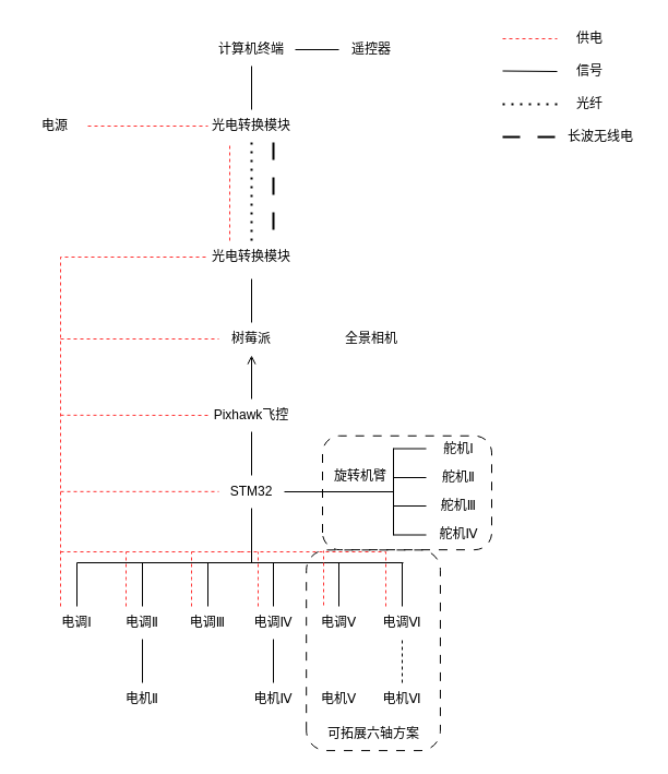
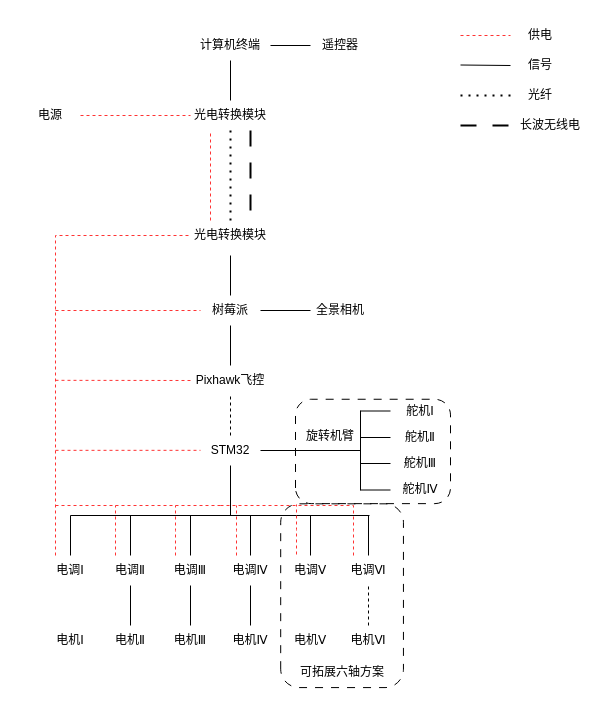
  <mxCell id="0" />
  <mxCell id="1" parent="0" />
  <mxCell id="2" value="计算机终端" style="text;html=1;align=center;verticalAlign=middle;whiteSpace=wrap;rounded=0;" parent="1" vertex="1"><mxGeometry x="190" y="30" width="80" height="30" as="geometry" /></mxCell>
  <mxCell id="3" value="遥控器" style="text;html=1;align=center;verticalAlign=middle;whiteSpace=wrap;rounded=0;" parent="1" vertex="1"><mxGeometry x="310" y="30" width="60" height="30" as="geometry" /></mxCell>
  <mxCell id="4" value="树莓派" style="text;html=1;align=center;verticalAlign=middle;whiteSpace=wrap;rounded=0;" parent="1" vertex="1"><mxGeometry x="200" y="295" width="60" height="30" as="geometry" /></mxCell>
  <mxCell id="5" value="全景相机" style="text;html=1;align=center;verticalAlign=middle;whiteSpace=wrap;rounded=0;" parent="1" vertex="1"><mxGeometry x="310" y="295" width="60" height="30" as="geometry" /></mxCell>
  <mxCell id="6" value="Pixhawk飞控" style="text;html=1;align=center;verticalAlign=middle;whiteSpace=wrap;rounded=0;" parent="1" vertex="1"><mxGeometry x="190" y="365" width="80" height="30" as="geometry" /></mxCell>
  <mxCell id="7" value="STM32" style="text;html=1;align=center;verticalAlign=middle;whiteSpace=wrap;rounded=0;" parent="1" vertex="1"><mxGeometry x="200" y="435" width="60" height="30" as="geometry" /></mxCell>
  <mxCell id="8" value="电调Ⅰ" style="text;html=1;align=center;verticalAlign=middle;whiteSpace=wrap;rounded=0;" parent="1" vertex="1"><mxGeometry x="40" y="555" width="60" height="30" as="geometry" /></mxCell>
+ <mxCell id="9" value="电机Ⅰ" style="text;html=1;align=center;verticalAlign=middle;whiteSpace=wrap;rounded=0;" parent="1" vertex="1"><mxGeometry x="40" y="625" width="60" height="30" as="geometry" /></mxCell>
  <mxCell id="10" value="电调Ⅱ" style="text;html=1;align=center;verticalAlign=middle;whiteSpace=wrap;rounded=0;" parent="1" vertex="1"><mxGeometry x="100" y="555" width="60" height="30" as="geometry" /></mxCell>
  <mxCell id="11" value="电机Ⅱ" style="text;html=1;align=center;verticalAlign=middle;whiteSpace=wrap;rounded=0;" parent="1" vertex="1"><mxGeometry x="100" y="625" width="60" height="30" as="geometry" /></mxCell>
  <mxCell id="12" value="电调Ⅲ" style="text;html=1;align=center;verticalAlign=middle;whiteSpace=wrap;rounded=0;" parent="1" vertex="1"><mxGeometry x="160" y="555" width="60" height="30" as="geometry" /></mxCell>
+ <mxCell id="13" value="电机Ⅲ" style="text;html=1;align=center;verticalAlign=middle;whiteSpace=wrap;rounded=0;" parent="1" vertex="1"><mxGeometry x="160" y="625" width="60" height="30" as="geometry" /></mxCell>
  <mxCell id="14" value="电调Ⅳ" style="text;html=1;align=center;verticalAlign=middle;whiteSpace=wrap;rounded=0;" parent="1" vertex="1"><mxGeometry x="220" y="555" width="60" height="30" as="geometry" /></mxCell>
  <mxCell id="15" value="电机Ⅳ" style="text;html=1;align=center;verticalAlign=middle;whiteSpace=wrap;rounded=0;" parent="1" vertex="1"><mxGeometry x="220" y="625" width="60" height="30" as="geometry" /></mxCell>
  <mxCell id="16" value="电调Ⅴ" style="text;html=1;align=center;verticalAlign=middle;whiteSpace=wrap;rounded=0;" parent="1" vertex="1"><mxGeometry x="280" y="555" width="60" height="30" as="geometry" /></mxCell>
  <mxCell id="17" value="电机Ⅴ" style="text;html=1;align=center;verticalAlign=middle;whiteSpace=wrap;rounded=0;" parent="1" vertex="1"><mxGeometry x="280" y="625" width="60" height="30" as="geometry" /></mxCell>
  <mxCell id="18" value="电调Ⅵ" style="text;html=1;align=center;verticalAlign=middle;whiteSpace=wrap;rounded=0;" parent="1" vertex="1"><mxGeometry x="338" y="555" width="60" height="30" as="geometry" /></mxCell>
  <mxCell id="19" value="电机Ⅵ" style="text;html=1;align=center;verticalAlign=middle;whiteSpace=wrap;rounded=0;" parent="1" vertex="1"><mxGeometry x="338" y="625" width="60" height="30" as="geometry" /></mxCell>
  <mxCell id="20" value="舵机Ⅰ" style="text;html=1;align=center;verticalAlign=middle;whiteSpace=wrap;rounded=0;direction=east;" parent="1" vertex="1"><mxGeometry x="390" y="395.5" width="60" height="30" as="geometry" /></mxCell>
  <mxCell id="21" value="舵机Ⅱ" style="text;html=1;align=center;verticalAlign=middle;whiteSpace=wrap;rounded=0;direction=east;" parent="1" vertex="1"><mxGeometry x="390" y="422" width="60" height="30" as="geometry" /></mxCell>
  <mxCell id="22" value="舵机Ⅲ" style="text;html=1;align=center;verticalAlign=middle;whiteSpace=wrap;rounded=0;direction=east;" parent="1" vertex="1"><mxGeometry x="390" y="448" width="60" height="30" as="geometry" /></mxCell>
  <mxCell id="23" value="舵机Ⅳ" style="text;html=1;align=center;verticalAlign=middle;whiteSpace=wrap;rounded=0;direction=east;" parent="1" vertex="1"><mxGeometry x="390" y="474" width="60" height="30" as="geometry" /></mxCell>
  <mxCell id="24" value="" style="endArrow=none;html=1;rounded=0;entryX=0.5;entryY=1;entryDx=0;entryDy=0;exitX=0.5;exitY=0;exitDx=0;exitDy=0;" parent="1" source="11" target="10" edge="1"><mxGeometry width="50" height="50" relative="1" as="geometry"><mxPoint x="98" y="725" as="sourcePoint" /><mxPoint x="148" y="675" as="targetPoint" /></mxGeometry></mxCell>
+ <mxCell id="25" value="" style="endArrow=none;html=1;rounded=0;entryX=0.5;entryY=1;entryDx=0;entryDy=0;exitX=0.5;exitY=0;exitDx=0;exitDy=0;" parent="1" source="13" target="12" edge="1"><mxGeometry width="50" height="50" relative="1" as="geometry"><mxPoint x="158" y="715" as="sourcePoint" /><mxPoint x="208" y="665" as="targetPoint" /></mxGeometry></mxCell>
  <mxCell id="26" value="" style="endArrow=none;html=1;rounded=0;entryX=0.5;entryY=1;entryDx=0;entryDy=0;exitX=0.5;exitY=0;exitDx=0;exitDy=0;" parent="1" source="15" target="14" edge="1"><mxGeometry width="50" height="50" relative="1" as="geometry"><mxPoint x="228" y="725" as="sourcePoint" /><mxPoint x="278" y="675" as="targetPoint" /></mxGeometry></mxCell>
  <mxCell id="27" value="" style="endArrow=none;html=1;rounded=0;entryX=0.5;entryY=1;entryDx=0;entryDy=0;exitX=0.5;exitY=0;exitDx=0;exitDy=0;dashed=1;" parent="1" source="19" target="18" edge="1"><mxGeometry width="50" height="50" relative="1" as="geometry"><mxPoint x="368" y="725" as="sourcePoint" /><mxPoint x="418" y="675" as="targetPoint" /></mxGeometry></mxCell>
  <mxCell id="28" value="" style="endArrow=none;html=1;rounded=0;entryX=0.5;entryY=1;entryDx=0;entryDy=0;exitX=0.5;exitY=0;exitDx=0;exitDy=0;" parent="1" edge="1"><mxGeometry width="50" height="50" relative="1" as="geometry"><mxPoint x="70" y="555" as="sourcePoint" /><mxPoint x="230" y="465" as="targetPoint" /><Array as="points"><mxPoint x="70" y="515" /><mxPoint x="230" y="515" /></Array></mxGeometry></mxCell>
  <mxCell id="29" value="" style="endArrow=none;html=1;rounded=0;exitX=0;exitY=0.5;exitDx=0;exitDy=0;" parent="1" source="22" edge="1"><mxGeometry width="50" height="50" relative="1" as="geometry"><mxPoint x="110" y="400.5" as="sourcePoint" /><mxPoint x="360" y="463" as="targetPoint" /></mxGeometry></mxCell>
  <mxCell id="30" value="" style="endArrow=none;html=1;rounded=0;exitX=0;exitY=0.5;exitDx=0;exitDy=0;" parent="1" source="21" edge="1"><mxGeometry width="50" height="50" relative="1" as="geometry"><mxPoint x="110" y="400.5" as="sourcePoint" /><mxPoint x="360" y="437" as="targetPoint" /></mxGeometry></mxCell>
  <mxCell id="31" value="" style="endArrow=none;html=1;rounded=0;exitX=0;exitY=0.5;exitDx=0;exitDy=0;" parent="1" edge="1"><mxGeometry width="50" height="50" relative="1" as="geometry"><mxPoint x="390" y="410.5" as="sourcePoint" /><mxPoint x="360" y="410.5" as="targetPoint" /></mxGeometry></mxCell>
  <mxCell id="32" value="" style="endArrow=none;html=1;rounded=0;exitX=0.5;exitY=0;exitDx=0;exitDy=0;" parent="1" source="18" edge="1"><mxGeometry width="50" height="50" relative="1" as="geometry"><mxPoint x="388" y="465" as="sourcePoint" /><mxPoint x="368" y="515" as="targetPoint" /></mxGeometry></mxCell>
  <mxCell id="33" value="" style="endArrow=none;html=1;rounded=0;exitX=0.5;exitY=0;exitDx=0;exitDy=0;" parent="1" source="16" edge="1"><mxGeometry width="50" height="50" relative="1" as="geometry"><mxPoint x="310" y="550" as="sourcePoint" /><mxPoint x="310" y="515" as="targetPoint" /></mxGeometry></mxCell>
  <mxCell id="34" value="" style="endArrow=none;html=1;rounded=0;exitX=0.5;exitY=0;exitDx=0;exitDy=0;" parent="1" source="14" edge="1"><mxGeometry width="50" height="50" relative="1" as="geometry"><mxPoint x="328" y="435" as="sourcePoint" /><mxPoint x="250" y="515" as="targetPoint" /></mxGeometry></mxCell>
  <mxCell id="35" value="" style="endArrow=none;html=1;rounded=0;exitX=0.5;exitY=0;exitDx=0;exitDy=0;" parent="1" source="12" edge="1"><mxGeometry width="50" height="50" relative="1" as="geometry"><mxPoint x="190" y="550" as="sourcePoint" /><mxPoint x="190" y="515" as="targetPoint" /></mxGeometry></mxCell>
  <mxCell id="36" value="" style="endArrow=none;html=1;rounded=0;exitX=0.5;exitY=0;exitDx=0;exitDy=0;" parent="1" source="10" edge="1"><mxGeometry width="50" height="50" relative="1" as="geometry"><mxPoint x="328" y="435" as="sourcePoint" /><mxPoint x="130" y="515" as="targetPoint" /></mxGeometry></mxCell>
- <mxCell id="37" value="" style="endArrow=none;html=1;rounded=0;entryX=0.5;entryY=1;entryDx=0;entryDy=0;exitX=0.5;exitY=0;exitDx=0;exitDy=0;" parent="1" source="7" target="6" edge="1"><mxGeometry width="50" height="50" relative="1" as="geometry"><mxPoint x="220" y="435" as="sourcePoint" /><mxPoint x="270" y="385" as="targetPoint" /></mxGeometry></mxCell>
- <mxCell id="38" value="" style="endArrow=open;html=1;rounded=0;entryX=0.5;entryY=1;entryDx=0;entryDy=0;exitX=0.5;exitY=0;exitDx=0;exitDy=0;" parent="1" source="6" target="4" edge="1"><mxGeometry width="50" height="50" relative="1" as="geometry"><mxPoint x="390" y="425" as="sourcePoint" /><mxPoint x="440" y="375" as="targetPoint" /></mxGeometry></mxCell>
+ <mxCell id="37" value="" style="endArrow=none;html=1;rounded=0;entryX=0.5;entryY=1;entryDx=0;entryDy=0;exitX=0.5;exitY=0;exitDx=0;exitDy=0;dashed=1;" parent="1" source="7" target="6" edge="1"><mxGeometry width="50" height="50" relative="1" as="geometry"><mxPoint x="220" y="435" as="sourcePoint" /><mxPoint x="270" y="385" as="targetPoint" /></mxGeometry></mxCell>
+ <mxCell id="38" value="" style="endArrow=none;html=1;rounded=0;entryX=0.5;entryY=1;entryDx=0;entryDy=0;exitX=0.5;exitY=0;exitDx=0;exitDy=0;" parent="1" source="6" target="4" edge="1"><mxGeometry width="50" height="50" relative="1" as="geometry"><mxPoint x="390" y="425" as="sourcePoint" /><mxPoint x="440" y="375" as="targetPoint" /></mxGeometry></mxCell>
  <mxCell id="39" value="" style="endArrow=none;html=1;rounded=0;entryX=0.5;entryY=1;entryDx=0;entryDy=0;exitX=0.5;exitY=0;exitDx=0;exitDy=0;" parent="1" source="4" edge="1"><mxGeometry width="50" height="50" relative="1" as="geometry"><mxPoint x="55" y="285" as="sourcePoint" /><mxPoint x="230" y="255" as="targetPoint" /></mxGeometry></mxCell>
  <mxCell id="40" value="" style="endArrow=none;html=1;rounded=0;exitX=1;exitY=0.5;exitDx=0;exitDy=0;entryX=0;entryY=0.5;entryDx=0;entryDy=0;" parent="1" source="2" target="3" edge="1"><mxGeometry width="50" height="50" relative="1" as="geometry"><mxPoint x="475" y="110" as="sourcePoint" /><mxPoint x="525" y="60" as="targetPoint" /></mxGeometry></mxCell>
+ <mxCell id="41" value="" style="endArrow=none;html=1;rounded=0;entryX=0;entryY=0.5;entryDx=0;entryDy=0;exitX=1;exitY=0.5;exitDx=0;exitDy=0;" parent="1" source="4" target="5" edge="1"><mxGeometry width="50" height="50" relative="1" as="geometry"><mxPoint x="220" y="435" as="sourcePoint" /><mxPoint x="280" y="365" as="targetPoint" /></mxGeometry></mxCell>
  <mxCell id="42" value="" style="endArrow=none;dashed=1;html=1;rounded=0;exitX=0.25;exitY=0;exitDx=0;exitDy=0;strokeColor=#FF3333;entryX=0;entryY=0.5;entryDx=0;entryDy=0;" parent="1" source="8" target="52" edge="1"><mxGeometry width="50" height="50" relative="1" as="geometry"><mxPoint x="-5" y="465" as="sourcePoint" /><mxPoint x="170" y="235" as="targetPoint" /><Array as="points"><mxPoint x="55" y="235" /></Array></mxGeometry></mxCell>
  <mxCell id="43" value="" style="endArrow=none;dashed=1;html=1;rounded=0;strokeColor=#FF3333;" parent="1" edge="1"><mxGeometry width="50" height="50" relative="1" as="geometry"><mxPoint x="220" y="505" as="sourcePoint" /><mxPoint x="55" y="505" as="targetPoint" /><Array as="points"><mxPoint x="210" y="505" /></Array></mxGeometry></mxCell>
  <mxCell id="44" value="" style="endArrow=none;dashed=1;html=1;rounded=0;strokeColor=#FF3333;exitX=0.25;exitY=0;exitDx=0;exitDy=0;" parent="1" source="18" edge="1"><mxGeometry width="50" height="50" relative="1" as="geometry"><mxPoint x="360" y="556" as="sourcePoint" /><mxPoint x="220" y="505" as="targetPoint" /><Array as="points"><mxPoint x="353" y="530" /><mxPoint x="353" y="505" /></Array></mxGeometry></mxCell>
  <mxCell id="45" value="" style="endArrow=none;dashed=1;html=1;rounded=0;entryX=0;entryY=0.5;entryDx=0;entryDy=0;strokeColor=#FF3333;" parent="1" target="4" edge="1"><mxGeometry width="50" height="50" relative="1" as="geometry"><mxPoint x="55" y="310" as="sourcePoint" /><mxPoint x="195" y="310" as="targetPoint" /></mxGeometry></mxCell>
  <mxCell id="46" value="" style="endArrow=none;dashed=1;html=1;rounded=0;entryX=0;entryY=0.5;entryDx=0;entryDy=0;strokeColor=#FF3333;" parent="1" target="49" edge="1"><mxGeometry width="50" height="50" relative="1" as="geometry"><mxPoint x="460" y="35" as="sourcePoint" /><mxPoint x="510" y="34.5" as="targetPoint" /></mxGeometry></mxCell>
  <mxCell id="47" value="" style="endArrow=none;html=1;rounded=0;entryX=0;entryY=0.5;entryDx=0;entryDy=0;" parent="1" target="48" edge="1"><mxGeometry width="50" height="50" relative="1" as="geometry"><mxPoint x="460" y="64.5" as="sourcePoint" /><mxPoint x="520" y="64.5" as="targetPoint" /></mxGeometry></mxCell>
  <mxCell id="48" value="信号" style="text;html=1;align=center;verticalAlign=middle;whiteSpace=wrap;rounded=0;" parent="1" vertex="1"><mxGeometry x="510" y="50" width="60" height="30" as="geometry" /></mxCell>
  <mxCell id="49" value="供电" style="text;html=1;align=center;verticalAlign=middle;whiteSpace=wrap;rounded=0;" parent="1" vertex="1"><mxGeometry x="510" y="20" width="60" height="30" as="geometry" /></mxCell>
  <mxCell id="50" value="" style="endArrow=none;html=1;rounded=0;entryX=0.5;entryY=1;entryDx=0;entryDy=0;exitX=0.5;exitY=0;exitDx=0;exitDy=0;" parent="1" source="51" target="2" edge="1"><mxGeometry width="50" height="50" relative="1" as="geometry"><mxPoint x="490" y="220" as="sourcePoint" /><mxPoint x="410" y="140" as="targetPoint" /></mxGeometry></mxCell>
  <mxCell id="51" value="光电转换模块" style="text;html=1;align=center;verticalAlign=middle;whiteSpace=wrap;rounded=0;" parent="1" vertex="1"><mxGeometry x="190" y="100" width="80" height="30" as="geometry" /></mxCell>
  <mxCell id="52" value="光电转换模块" style="text;html=1;align=center;verticalAlign=middle;whiteSpace=wrap;rounded=0;" parent="1" vertex="1"><mxGeometry x="190" y="220" width="80" height="30" as="geometry" /></mxCell>
  <mxCell id="53" value="" style="endArrow=none;dashed=1;html=1;dashPattern=1 3;strokeWidth=2;rounded=0;exitX=0.5;exitY=0;exitDx=0;exitDy=0;entryX=0.5;entryY=1;entryDx=0;entryDy=0;" parent="1" source="52" target="51" edge="1"><mxGeometry width="50" height="50" relative="1" as="geometry"><mxPoint x="315" y="220" as="sourcePoint" /><mxPoint x="365" y="170" as="targetPoint" /></mxGeometry></mxCell>
  <mxCell id="54" value="" style="endArrow=none;dashed=1;html=1;dashPattern=1 3;strokeWidth=2;rounded=0;entryX=0;entryY=0.5;entryDx=0;entryDy=0;" parent="1" target="55" edge="1"><mxGeometry width="50" height="50" relative="1" as="geometry"><mxPoint x="460" y="95" as="sourcePoint" /><mxPoint x="480" y="110" as="targetPoint" /></mxGeometry></mxCell>
  <mxCell id="55" value="光纤" style="text;html=1;align=center;verticalAlign=middle;whiteSpace=wrap;rounded=0;" parent="1" vertex="1"><mxGeometry x="510" y="80" width="60" height="30" as="geometry" /></mxCell>
  <mxCell id="56" value="" style="endArrow=none;dashed=1;html=1;rounded=0;exitX=0.25;exitY=0;exitDx=0;exitDy=0;strokeColor=#FF3333;" parent="1" source="52" edge="1"><mxGeometry width="50" height="50" relative="1" as="geometry"><mxPoint x="330" y="230" as="sourcePoint" /><mxPoint x="210" y="130" as="targetPoint" /></mxGeometry></mxCell>
  <mxCell id="57" value="电源" style="text;html=1;align=center;verticalAlign=middle;whiteSpace=wrap;rounded=0;" parent="1" vertex="1"><mxGeometry x="20" y="100" width="60" height="30" as="geometry" /></mxCell>
  <mxCell id="58" value="" style="endArrow=none;dashed=1;html=1;rounded=0;entryX=0;entryY=0.5;entryDx=0;entryDy=0;exitX=1;exitY=0.5;exitDx=0;exitDy=0;strokeColor=#FF3333;" parent="1" source="57" target="51" edge="1"><mxGeometry width="50" height="50" relative="1" as="geometry"><mxPoint x="60" y="190" as="sourcePoint" /><mxPoint x="110" y="140" as="targetPoint" /></mxGeometry></mxCell>
  <mxCell id="59" value="旋转机臂" style="text;html=1;align=center;verticalAlign=middle;whiteSpace=wrap;rounded=0;" vertex="1" parent="1"><mxGeometry x="300" y="420.5" width="60" height="30" as="geometry" /></mxCell>
  <mxCell id="60" value="" style="rounded=1;whiteSpace=wrap;html=1;fillColor=none;rotation=-90;dashed=1;dashPattern=8 8;" vertex="1" parent="1"><mxGeometry x="320.31" y="373.45" width="104.38" height="155" as="geometry" /></mxCell>
  <mxCell id="61" value="" style="endArrow=none;html=1;rounded=0;" edge="1" parent="1"><mxGeometry width="50" height="50" relative="1" as="geometry"><mxPoint x="260" y="450" as="sourcePoint" /><mxPoint x="360" y="450" as="targetPoint" /></mxGeometry></mxCell>
  <mxCell id="62" value="" style="endArrow=none;html=1;rounded=0;entryX=0;entryY=0.5;entryDx=0;entryDy=0;" edge="1" parent="1"><mxGeometry width="50" height="50" relative="1" as="geometry"><mxPoint x="360" y="489.5" as="sourcePoint" /><mxPoint x="390" y="489.5" as="targetPoint" /></mxGeometry></mxCell>
  <mxCell id="63" value="" style="endArrow=none;html=1;rounded=0;" edge="1" parent="1"><mxGeometry width="50" height="50" relative="1" as="geometry"><mxPoint x="360" y="410" as="sourcePoint" /><mxPoint x="360" y="490" as="targetPoint" /></mxGeometry></mxCell>
  <mxCell id="64" value="" style="endArrow=none;html=1;rounded=0;" edge="1" parent="1"><mxGeometry width="50" height="50" relative="1" as="geometry"><mxPoint x="229" y="515" as="sourcePoint" /><mxPoint x="369" y="515" as="targetPoint" /></mxGeometry></mxCell>
  <mxCell id="65" value="" style="endArrow=none;dashed=1;html=1;rounded=0;strokeColor=#FF3333;exitX=0.25;exitY=0;exitDx=0;exitDy=0;" edge="1" parent="1" source="10"><mxGeometry width="50" height="50" relative="1" as="geometry"><mxPoint x="120" y="550.001" as="sourcePoint" /><mxPoint x="115" y="505" as="targetPoint" /><Array as="points"><mxPoint x="115" y="530" /></Array></mxGeometry></mxCell>
  <mxCell id="66" value="" style="endArrow=none;dashed=1;html=1;rounded=0;strokeColor=#FF3333;exitX=0.25;exitY=0;exitDx=0;exitDy=0;" edge="1" parent="1"><mxGeometry width="50" height="50" relative="1" as="geometry"><mxPoint x="175" y="555" as="sourcePoint" /><mxPoint x="175" y="505" as="targetPoint" /><Array as="points"><mxPoint x="175" y="530" /></Array></mxGeometry></mxCell>
  <mxCell id="67" value="" style="endArrow=none;dashed=1;html=1;rounded=0;strokeColor=#FF3333;exitX=0.25;exitY=0;exitDx=0;exitDy=0;" edge="1" parent="1"><mxGeometry width="50" height="50" relative="1" as="geometry"><mxPoint x="236" y="555" as="sourcePoint" /><mxPoint x="236" y="505" as="targetPoint" /><Array as="points"><mxPoint x="236" y="530" /></Array></mxGeometry></mxCell>
  <mxCell id="68" value="" style="endArrow=none;dashed=1;html=1;rounded=0;strokeColor=#FF3333;exitX=0.25;exitY=0;exitDx=0;exitDy=0;" edge="1" parent="1"><mxGeometry width="50" height="50" relative="1" as="geometry"><mxPoint x="296" y="554" as="sourcePoint" /><mxPoint x="296" y="504" as="targetPoint" /><Array as="points"><mxPoint x="296" y="529" /></Array></mxGeometry></mxCell>
  <mxCell id="69" value="" style="endArrow=none;dashed=1;html=1;rounded=0;strokeColor=#FF3333;" edge="1" parent="1"><mxGeometry width="50" height="50" relative="1" as="geometry"><mxPoint x="55" y="379.83" as="sourcePoint" /><mxPoint x="190" y="380" as="targetPoint" /></mxGeometry></mxCell>
  <mxCell id="70" value="" style="endArrow=none;dashed=1;html=1;rounded=0;entryX=0;entryY=0.5;entryDx=0;entryDy=0;strokeColor=#FF3333;" edge="1" parent="1"><mxGeometry width="50" height="50" relative="1" as="geometry"><mxPoint x="55" y="449.83" as="sourcePoint" /><mxPoint x="200" y="449.83" as="targetPoint" /></mxGeometry></mxCell>
  <mxCell id="71" value="" style="endArrow=none;dashed=1;html=1;dashPattern=8 8;strokeWidth=2;rounded=0;entryX=0;entryY=0.5;entryDx=0;entryDy=0;" edge="1" target="72" parent="1"><mxGeometry width="50" height="50" relative="1" as="geometry"><mxPoint x="460" y="125" as="sourcePoint" /><mxPoint x="480" y="125" as="targetPoint" /></mxGeometry></mxCell>
  <mxCell id="72" value="长波无线电" style="text;html=1;align=center;verticalAlign=middle;whiteSpace=wrap;rounded=0;" vertex="1" parent="1"><mxGeometry x="510" y="110" width="80" height="30" as="geometry" /></mxCell>
  <mxCell id="73" value="" style="endArrow=none;dashed=1;html=1;dashPattern=8 8;strokeWidth=2;rounded=0;entryX=0.75;entryY=0;entryDx=0;entryDy=0;exitX=0.75;exitY=1;exitDx=0;exitDy=0;" edge="1" parent="1" source="51" target="52"><mxGeometry width="50" height="50" relative="1" as="geometry"><mxPoint x="244" y="130" as="sourcePoint" /><mxPoint x="294" y="130" as="targetPoint" /></mxGeometry></mxCell>
  <mxCell id="74" value="" style="rounded=1;whiteSpace=wrap;html=1;fillColor=none;rotation=-90;dashed=1;dashPattern=8 8;" vertex="1" parent="1"><mxGeometry x="249.69" y="533.82" width="183.76" height="122.75" as="geometry" /></mxCell>
  <mxCell id="75" value="可拓展六轴方案" style="text;html=1;align=center;verticalAlign=middle;whiteSpace=wrap;rounded=0;" vertex="1" parent="1"><mxGeometry x="296.57" y="656.57" width="90" height="30" as="geometry" /></mxCell>
